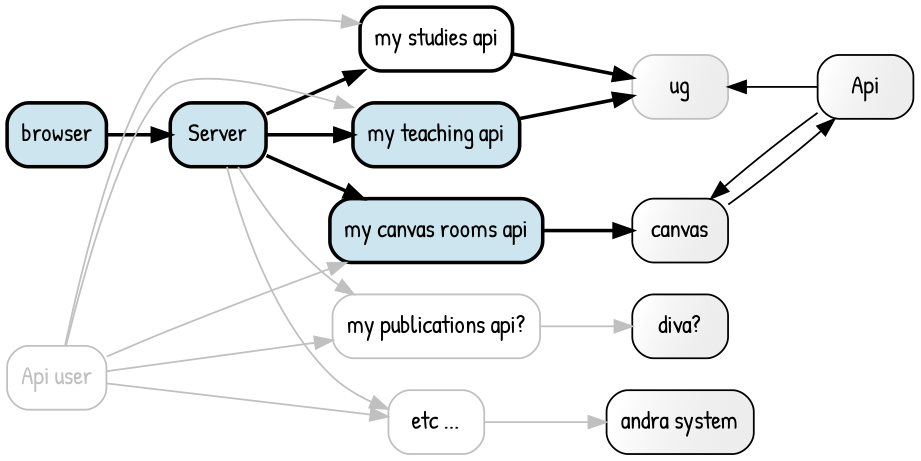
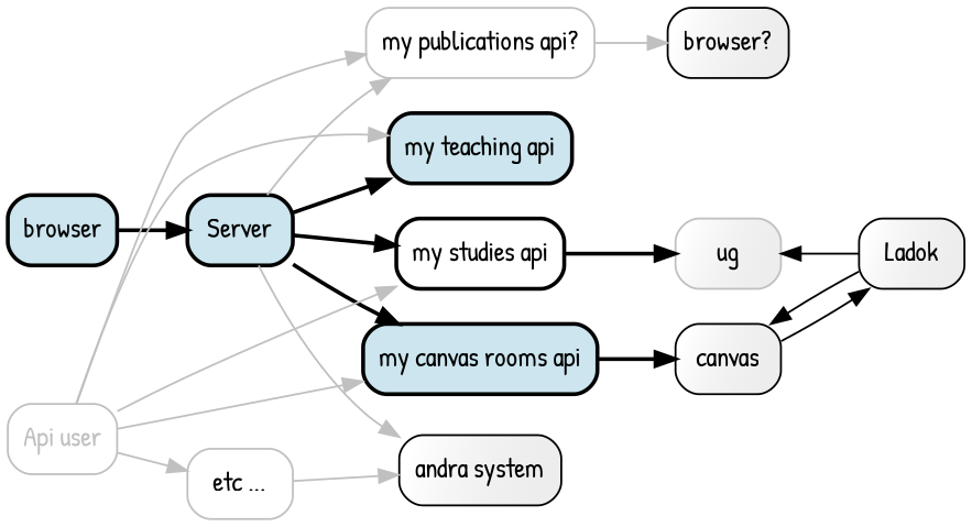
  digraph {
    fontname="Patrick Hand"
    fontsize=30
    labelloc=t
    rankdir=LR
    splines=true
    node [fillcolor="#dddddd88:white" fontname="Patrick Hand" pencolor=black shape=box style="rounded, filled" gradientangle=150]
    edge [fontname="Patrick Hand" penwidth=1 weight=3]
    n1 [fillcolor="#007fae33" label=Server style="rounded, filled, bold" gradientangle=""]
    n2 [fillcolor="#007fae33" label="my teaching api" style="rounded, filled, bold" gradientangle=""]
    n3 [fillcolor=white label="my studies api" style="rounded, filled, bold" gradientangle=""]
    n4 [fillcolor="#007fae33" label="my canvas rooms api" style="rounded, filled, bold" gradientangle=""]
    n5 [color=gray fillcolor=white label="my publications api?"]
    n6 [color=gray fillcolor=white label="etc ..."]
    ug [color=gray]
    canvas
-   n9 [label="diva?"]
+   n9 [label="browser?"]
    n10 [label="andra system"]
-   Ladok [label=Api]
+   Ladok
    browser [fillcolor="#007fae33" style="rounded, filled, bold" gradientangle=""]
    n13 [color=gray fillcolor=white fontcolor=gray label="Api user"]
    n1 -> n2 [penwidth=2 weight=5]
    n1 -> n3 [penwidth=2 weight=5]
    n1 -> n4 [penwidth=2]
    n1 -> n5 [color=gray]
-   n1 -> n6 [color=gray]
-   n2 -> ug [penwidth=2 weight=5]
+   n1 -> n10 [color=gray]
    n3 -> ug [penwidth=2 weight=5]
    n4 -> canvas [penwidth=2]
    n5 -> n9 [color=gray]
    n6 -> n10 [color=gray]
    ug -> Ladok [dir=back]
    canvas -> Ladok [weight=0.2]
    canvas -> Ladok [dir=back weight=0.2]
    browser -> n1 [penwidth=2 weight=10]
    n13 -> n1 [color=gray dir=none style=invisible weight=0]
    n13 -> n2 [color=gray weight=0]
    n13 -> n3 [color=gray weight=0]
    n13 -> n4 [color=gray weight=0]
    n13 -> n5 [color=gray weight=0]
    n13 -> n6 [color=gray weight=0]
  }
